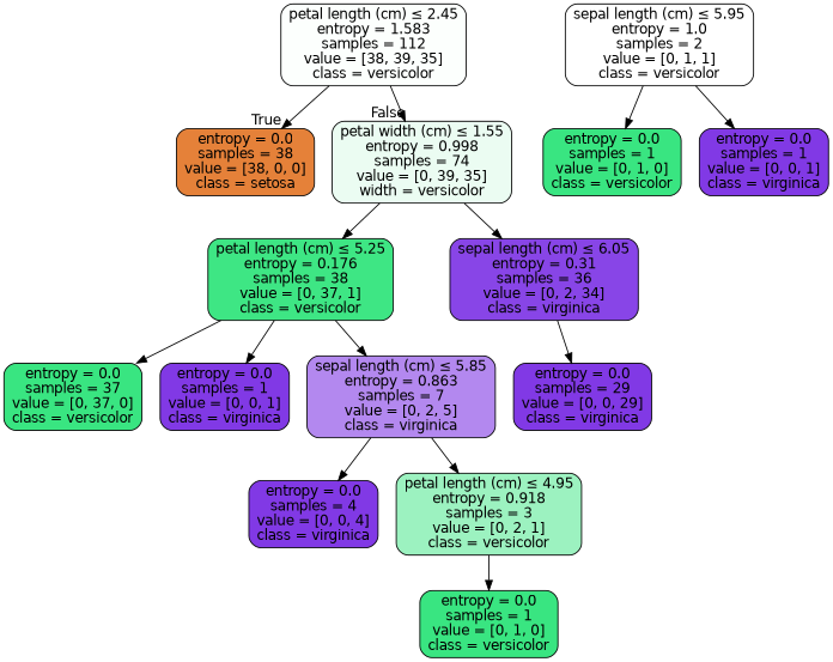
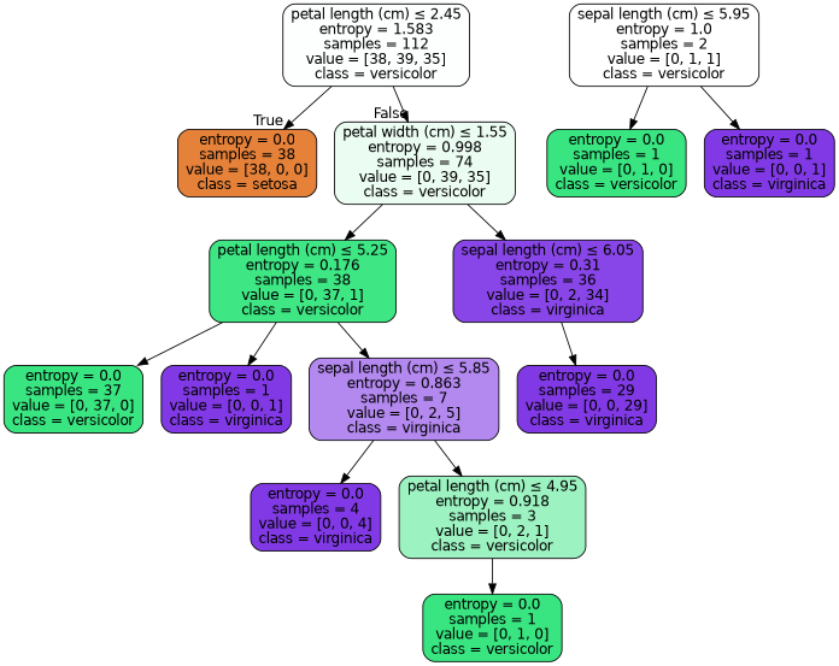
  digraph {
    node [color=black fillcolor="#8139e5" fontname=helvetica shape=box style="filled, rounded"]
    edge [fontname=helvetica]
    n1 [fillcolor="#fcfffd" label=<petal length (cm) &le; 2.45<br/>entropy = 1.583<br/>samples = 112<br/>value = [38, 39, 35]<br/>class = versicolor>]
    n2 [fillcolor="#e58139" label=<entropy = 0.0<br/>samples = 38<br/>value = [38, 0, 0]<br/>class = setosa>]
-   n3 [fillcolor="#ebfcf2" label=<petal width (cm) &le; 1.55<br/>entropy = 0.998<br/>samples = 74<br/>value = [0, 39, 35]<br/>width = versicolor>]
+   n3 [fillcolor="#ebfcf2" label=<petal width (cm) &le; 1.55<br/>entropy = 0.998<br/>samples = 74<br/>value = [0, 39, 35]<br/>class = versicolor>]
    n4 [fillcolor="#3ee684" label=<petal length (cm) &le; 5.25<br/>entropy = 0.176<br/>samples = 38<br/>value = [0, 37, 1]<br/>class = versicolor>]
    n5 [fillcolor="#8845e7" label=<sepal length (cm) &le; 6.05<br/>entropy = 0.31<br/>samples = 36<br/>value = [0, 2, 34]<br/>class = virginica>]
    n6 [fillcolor="#39e581" label=<entropy = 0.0<br/>samples = 37<br/>value = [0, 37, 0]<br/>class = versicolor>]
    n7 [label=<entropy = 0.0<br/>samples = 1<br/>value = [0, 0, 1]<br/>class = virginica>]
    n8 [fillcolor="#b388ef" label=<sepal length (cm) &le; 5.85<br/>entropy = 0.863<br/>samples = 7<br/>value = [0, 2, 5]<br/>class = virginica>]
    n9 [label=<entropy = 0.0<br/>samples = 29<br/>value = [0, 0, 29]<br/>class = virginica>]
    n10 [label=<entropy = 0.0<br/>samples = 4<br/>value = [0, 0, 4]<br/>class = virginica>]
    n11 [fillcolor="#9cf2c0" label=<petal length (cm) &le; 4.95<br/>entropy = 0.918<br/>samples = 3<br/>value = [0, 2, 1]<br/>class = versicolor>]
    n12 [fillcolor="#39e581" label=<entropy = 0.0<br/>samples = 1<br/>value = [0, 1, 0]<br/>class = versicolor>]
    n13 [fillcolor="#ffffff" label=<sepal length (cm) &le; 5.95<br/>entropy = 1.0<br/>samples = 2<br/>value = [0, 1, 1]<br/>class = versicolor>]
    n14 [fillcolor="#39e581" label=<entropy = 0.0<br/>samples = 1<br/>value = [0, 1, 0]<br/>class = versicolor>]
    n15 [label=<entropy = 0.0<br/>samples = 1<br/>value = [0, 0, 1]<br/>class = virginica>]
    n1 -> n2 [headlabel=True labelangle=45 labeldistance=2.5]
    n1 -> n3 [headlabel=False labelangle=-45 labeldistance=2.5]
    n3 -> n4
    n3 -> n5
    n4 -> n6
    n4 -> n7
    n4 -> n8
    n5 -> n9
    n8 -> n10
    n8 -> n11
    n11 -> n12
    n13 -> n14
    n13 -> n15
  }
